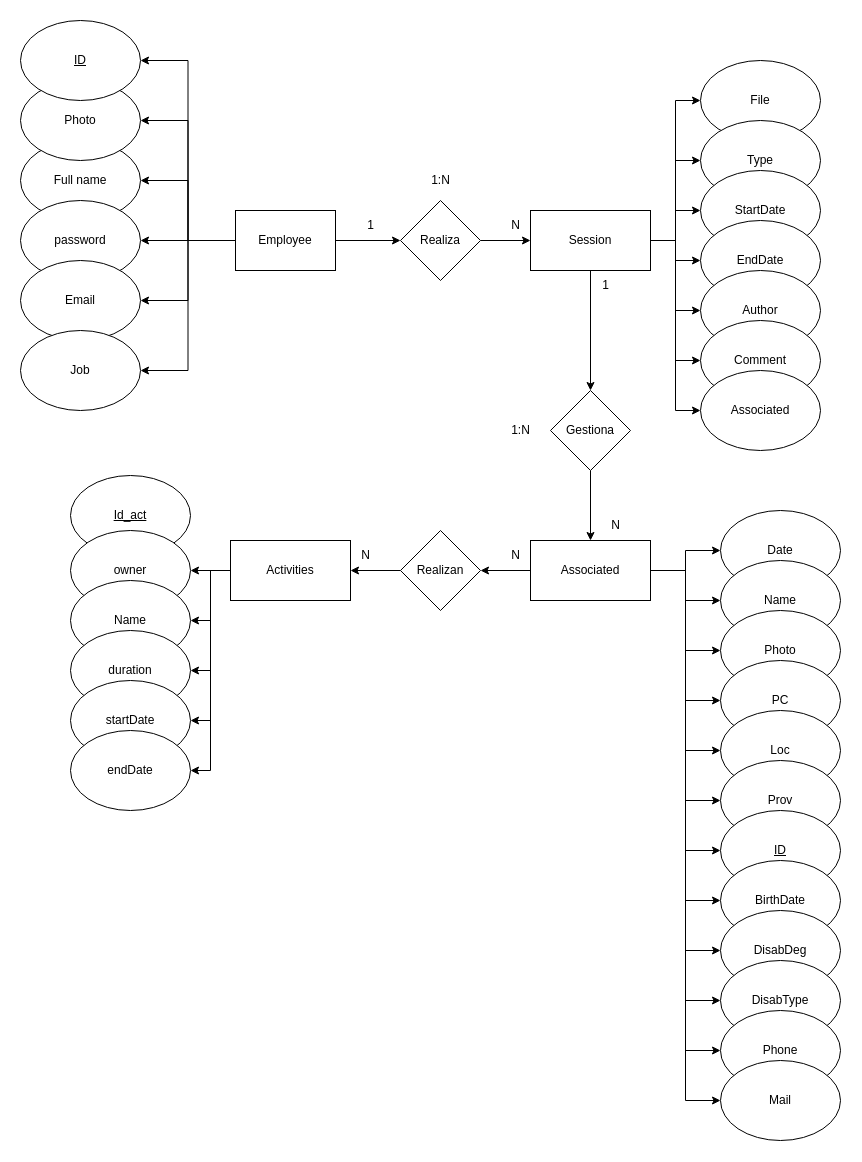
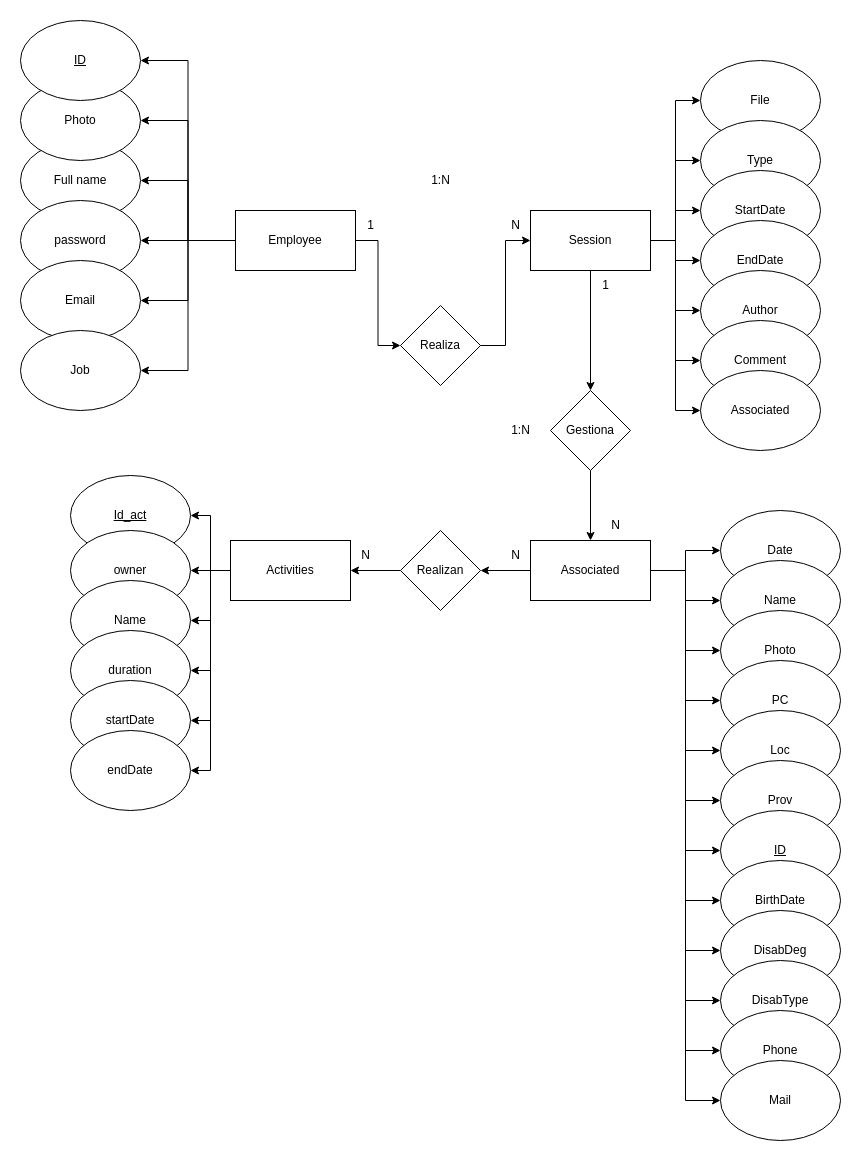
  <mxCell id="0" />
  <mxCell id="1" parent="0" />
  <mxCell id="2" style="edgeStyle=orthogonalEdgeStyle;rounded=0;orthogonalLoop=1;jettySize=auto;html=1;exitX=0;exitY=0.5;exitDx=0;exitDy=0;entryX=1;entryY=0.5;entryDx=0;entryDy=0;" edge="1" parent="1" source="9" target="10"><mxGeometry relative="1" as="geometry" /></mxCell>
  <mxCell id="3" style="edgeStyle=orthogonalEdgeStyle;rounded=0;orthogonalLoop=1;jettySize=auto;html=1;exitX=0;exitY=0.5;exitDx=0;exitDy=0;entryX=1;entryY=0.5;entryDx=0;entryDy=0;" edge="1" parent="1" source="9" target="13"><mxGeometry relative="1" as="geometry" /></mxCell>
  <mxCell id="4" style="edgeStyle=orthogonalEdgeStyle;rounded=0;orthogonalLoop=1;jettySize=auto;html=1;exitX=0;exitY=0.5;exitDx=0;exitDy=0;entryX=1;entryY=0.5;entryDx=0;entryDy=0;" edge="1" parent="1" source="9" target="11"><mxGeometry relative="1" as="geometry" /></mxCell>
  <mxCell id="5" style="edgeStyle=orthogonalEdgeStyle;rounded=0;orthogonalLoop=1;jettySize=auto;html=1;exitX=0;exitY=0.5;exitDx=0;exitDy=0;entryX=1;entryY=0.5;entryDx=0;entryDy=0;" edge="1" parent="1" source="9" target="14"><mxGeometry relative="1" as="geometry" /></mxCell>
  <mxCell id="6" style="edgeStyle=orthogonalEdgeStyle;rounded=0;orthogonalLoop=1;jettySize=auto;html=1;exitX=0;exitY=0.5;exitDx=0;exitDy=0;entryX=1;entryY=0.5;entryDx=0;entryDy=0;" edge="1" parent="1" source="9" target="12"><mxGeometry relative="1" as="geometry" /></mxCell>
  <mxCell id="7" style="edgeStyle=orthogonalEdgeStyle;rounded=0;orthogonalLoop=1;jettySize=auto;html=1;exitX=1;exitY=0.5;exitDx=0;exitDy=0;entryX=0;entryY=0.5;entryDx=0;entryDy=0;" edge="1" parent="1" source="9" target="25"><mxGeometry relative="1" as="geometry" /></mxCell>
  <mxCell id="8" style="edgeStyle=orthogonalEdgeStyle;rounded=0;orthogonalLoop=1;jettySize=auto;html=1;exitX=0;exitY=0.5;exitDx=0;exitDy=0;entryX=1;entryY=0.5;entryDx=0;entryDy=0;" edge="1" parent="1" source="9" target="36"><mxGeometry relative="1" as="geometry" /></mxCell>
- <mxCell id="9" value="Employee" style="rounded=0;whiteSpace=wrap;html=1;" vertex="1" parent="1"><mxGeometry x="235" y="210" width="100" height="60" as="geometry" /></mxCell>
+ <mxCell id="9" value="Employee" style="rounded=0;whiteSpace=wrap;html=1;" vertex="1" parent="1"><mxGeometry x="235" y="210" width="120" height="60" as="geometry" /></mxCell>
  <mxCell id="10" value="Full name" style="ellipse;whiteSpace=wrap;html=1;" vertex="1" parent="1"><mxGeometry x="20" y="140" width="120" height="80" as="geometry" /></mxCell>
  <mxCell id="11" value="password" style="ellipse;whiteSpace=wrap;html=1;" vertex="1" parent="1"><mxGeometry x="20" y="200" width="120" height="80" as="geometry" /></mxCell>
  <mxCell id="12" value="Email" style="ellipse;whiteSpace=wrap;html=1;" vertex="1" parent="1"><mxGeometry x="20" y="260" width="120" height="80" as="geometry" /></mxCell>
  <mxCell id="13" value="Job" style="ellipse;whiteSpace=wrap;html=1;" vertex="1" parent="1"><mxGeometry x="20" y="330" width="120" height="80" as="geometry" /></mxCell>
  <mxCell id="14" value="Photo" style="ellipse;whiteSpace=wrap;html=1;" vertex="1" parent="1"><mxGeometry x="20" y="80" width="120" height="80" as="geometry" /></mxCell>
  <mxCell id="15" style="edgeStyle=orthogonalEdgeStyle;rounded=0;orthogonalLoop=1;jettySize=auto;html=1;exitX=1;exitY=0.5;exitDx=0;exitDy=0;entryX=0;entryY=0.5;entryDx=0;entryDy=0;" edge="1" parent="1" source="23" target="29"><mxGeometry relative="1" as="geometry" /></mxCell>
  <mxCell id="16" style="edgeStyle=orthogonalEdgeStyle;rounded=0;orthogonalLoop=1;jettySize=auto;html=1;exitX=1;exitY=0.5;exitDx=0;exitDy=0;entryX=0;entryY=0.5;entryDx=0;entryDy=0;" edge="1" parent="1" source="23" target="30"><mxGeometry relative="1" as="geometry" /></mxCell>
  <mxCell id="17" style="edgeStyle=orthogonalEdgeStyle;rounded=0;orthogonalLoop=1;jettySize=auto;html=1;exitX=1;exitY=0.5;exitDx=0;exitDy=0;entryX=0;entryY=0.5;entryDx=0;entryDy=0;" edge="1" parent="1" source="23" target="31"><mxGeometry relative="1" as="geometry" /></mxCell>
  <mxCell id="18" style="edgeStyle=orthogonalEdgeStyle;rounded=0;orthogonalLoop=1;jettySize=auto;html=1;exitX=1;exitY=0.5;exitDx=0;exitDy=0;entryX=0;entryY=0.5;entryDx=0;entryDy=0;" edge="1" parent="1" source="23" target="32"><mxGeometry relative="1" as="geometry" /></mxCell>
  <mxCell id="19" style="edgeStyle=orthogonalEdgeStyle;rounded=0;orthogonalLoop=1;jettySize=auto;html=1;exitX=1;exitY=0.5;exitDx=0;exitDy=0;entryX=0;entryY=0.5;entryDx=0;entryDy=0;" edge="1" parent="1" source="23" target="33"><mxGeometry relative="1" as="geometry" /></mxCell>
  <mxCell id="20" style="edgeStyle=orthogonalEdgeStyle;rounded=0;orthogonalLoop=1;jettySize=auto;html=1;exitX=1;exitY=0.5;exitDx=0;exitDy=0;entryX=0;entryY=0.5;entryDx=0;entryDy=0;" edge="1" parent="1" source="23" target="34"><mxGeometry relative="1" as="geometry" /></mxCell>
  <mxCell id="21" style="edgeStyle=orthogonalEdgeStyle;rounded=0;orthogonalLoop=1;jettySize=auto;html=1;exitX=1;exitY=0.5;exitDx=0;exitDy=0;entryX=0;entryY=0.5;entryDx=0;entryDy=0;" edge="1" parent="1" source="23" target="35"><mxGeometry relative="1" as="geometry" /></mxCell>
  <mxCell id="22" style="edgeStyle=orthogonalEdgeStyle;rounded=0;orthogonalLoop=1;jettySize=auto;html=1;exitX=0.5;exitY=1;exitDx=0;exitDy=0;entryX=0.5;entryY=0;entryDx=0;entryDy=0;" edge="1" parent="1" source="23" target="38"><mxGeometry relative="1" as="geometry" /></mxCell>
  <mxCell id="23" value="Session" style="rounded=0;whiteSpace=wrap;html=1;" vertex="1" parent="1"><mxGeometry x="530" y="210" width="120" height="60" as="geometry" /></mxCell>
  <mxCell id="24" style="edgeStyle=orthogonalEdgeStyle;rounded=0;orthogonalLoop=1;jettySize=auto;html=1;exitX=1;exitY=0.5;exitDx=0;exitDy=0;entryX=0;entryY=0.5;entryDx=0;entryDy=0;" edge="1" parent="1" source="25" target="23"><mxGeometry relative="1" as="geometry" /></mxCell>
- <mxCell id="25" value="Realiza" style="rhombus;whiteSpace=wrap;html=1;" vertex="1" parent="1"><mxGeometry x="400" y="200" width="80" height="80" as="geometry" /></mxCell>
+ <mxCell id="25" value="Realiza" style="rhombus;whiteSpace=wrap;html=1;" vertex="1" parent="1"><mxGeometry x="400" y="305" width="80" height="80" as="geometry" /></mxCell>
  <mxCell id="26" value="1" style="text;html=1;align=center;verticalAlign=middle;resizable=0;points=[];autosize=1;strokeColor=none;fillColor=none;" vertex="1" parent="1"><mxGeometry x="355" y="210" width="30" height="30" as="geometry" /></mxCell>
  <mxCell id="27" value="N" style="text;html=1;align=center;verticalAlign=middle;resizable=0;points=[];autosize=1;strokeColor=none;fillColor=none;" vertex="1" parent="1"><mxGeometry x="500" y="210" width="30" height="30" as="geometry" /></mxCell>
  <mxCell id="28" value="1:N" style="text;html=1;align=center;verticalAlign=middle;resizable=0;points=[];autosize=1;strokeColor=none;fillColor=none;" vertex="1" parent="1"><mxGeometry x="420" y="165" width="40" height="30" as="geometry" /></mxCell>
  <mxCell id="29" value="File" style="ellipse;whiteSpace=wrap;html=1;" vertex="1" parent="1"><mxGeometry x="700" y="60" width="120" height="80" as="geometry" /></mxCell>
  <mxCell id="30" value="Type" style="ellipse;whiteSpace=wrap;html=1;" vertex="1" parent="1"><mxGeometry x="700" y="120" width="120" height="80" as="geometry" /></mxCell>
  <mxCell id="31" value="StartDate" style="ellipse;whiteSpace=wrap;html=1;" vertex="1" parent="1"><mxGeometry x="700" y="170" width="120" height="80" as="geometry" /></mxCell>
  <mxCell id="32" value="EndDate" style="ellipse;whiteSpace=wrap;html=1;" vertex="1" parent="1"><mxGeometry x="700" y="220" width="120" height="80" as="geometry" /></mxCell>
  <mxCell id="33" value="Author" style="ellipse;whiteSpace=wrap;html=1;" vertex="1" parent="1"><mxGeometry x="700" y="270" width="120" height="80" as="geometry" /></mxCell>
  <mxCell id="34" value="Comment" style="ellipse;whiteSpace=wrap;html=1;" vertex="1" parent="1"><mxGeometry x="700" y="320" width="120" height="80" as="geometry" /></mxCell>
  <mxCell id="35" value="Associated" style="ellipse;whiteSpace=wrap;html=1;" vertex="1" parent="1"><mxGeometry x="700" y="370" width="120" height="80" as="geometry" /></mxCell>
  <mxCell id="36" value="&lt;u&gt;ID&lt;/u&gt;" style="ellipse;whiteSpace=wrap;html=1;" vertex="1" parent="1"><mxGeometry x="20" y="20" width="120" height="80" as="geometry" /></mxCell>
  <mxCell id="37" style="edgeStyle=orthogonalEdgeStyle;rounded=0;orthogonalLoop=1;jettySize=auto;html=1;exitX=0.5;exitY=1;exitDx=0;exitDy=0;" edge="1" parent="1" source="38" target="52"><mxGeometry relative="1" as="geometry" /></mxCell>
  <mxCell id="38" value="Gestiona" style="rhombus;whiteSpace=wrap;html=1;" vertex="1" parent="1"><mxGeometry x="550" y="390" width="80" height="80" as="geometry" /></mxCell>
  <mxCell id="39" style="edgeStyle=orthogonalEdgeStyle;rounded=0;orthogonalLoop=1;jettySize=auto;html=1;exitX=1;exitY=0.5;exitDx=0;exitDy=0;entryX=0;entryY=0.5;entryDx=0;entryDy=0;" edge="1" parent="1" source="52" target="56"><mxGeometry relative="1" as="geometry" /></mxCell>
  <mxCell id="40" style="edgeStyle=orthogonalEdgeStyle;rounded=0;orthogonalLoop=1;jettySize=auto;html=1;exitX=1;exitY=0.5;exitDx=0;exitDy=0;entryX=0;entryY=0.5;entryDx=0;entryDy=0;" edge="1" parent="1" source="52" target="57"><mxGeometry relative="1" as="geometry" /></mxCell>
  <mxCell id="41" style="edgeStyle=orthogonalEdgeStyle;rounded=0;orthogonalLoop=1;jettySize=auto;html=1;exitX=1;exitY=0.5;exitDx=0;exitDy=0;entryX=0;entryY=0.5;entryDx=0;entryDy=0;" edge="1" parent="1" source="52" target="58"><mxGeometry relative="1" as="geometry" /></mxCell>
  <mxCell id="42" style="edgeStyle=orthogonalEdgeStyle;rounded=0;orthogonalLoop=1;jettySize=auto;html=1;exitX=1;exitY=0.5;exitDx=0;exitDy=0;entryX=0;entryY=0.5;entryDx=0;entryDy=0;" edge="1" parent="1" source="52" target="59"><mxGeometry relative="1" as="geometry" /></mxCell>
  <mxCell id="43" style="edgeStyle=orthogonalEdgeStyle;rounded=0;orthogonalLoop=1;jettySize=auto;html=1;exitX=1;exitY=0.5;exitDx=0;exitDy=0;entryX=0;entryY=0.5;entryDx=0;entryDy=0;" edge="1" parent="1" source="52" target="60"><mxGeometry relative="1" as="geometry" /></mxCell>
  <mxCell id="44" style="edgeStyle=orthogonalEdgeStyle;rounded=0;orthogonalLoop=1;jettySize=auto;html=1;exitX=1;exitY=0.5;exitDx=0;exitDy=0;entryX=0;entryY=0.5;entryDx=0;entryDy=0;" edge="1" parent="1" source="52" target="61"><mxGeometry relative="1" as="geometry" /></mxCell>
  <mxCell id="45" style="edgeStyle=orthogonalEdgeStyle;rounded=0;orthogonalLoop=1;jettySize=auto;html=1;exitX=1;exitY=0.5;exitDx=0;exitDy=0;entryX=0;entryY=0.5;entryDx=0;entryDy=0;" edge="1" parent="1" source="52" target="62"><mxGeometry relative="1" as="geometry" /></mxCell>
  <mxCell id="46" style="edgeStyle=orthogonalEdgeStyle;rounded=0;orthogonalLoop=1;jettySize=auto;html=1;exitX=1;exitY=0.5;exitDx=0;exitDy=0;entryX=0;entryY=0.5;entryDx=0;entryDy=0;" edge="1" parent="1" source="52" target="63"><mxGeometry relative="1" as="geometry" /></mxCell>
  <mxCell id="47" style="edgeStyle=orthogonalEdgeStyle;rounded=0;orthogonalLoop=1;jettySize=auto;html=1;exitX=1;exitY=0.5;exitDx=0;exitDy=0;entryX=0;entryY=0.5;entryDx=0;entryDy=0;" edge="1" parent="1" source="52" target="64"><mxGeometry relative="1" as="geometry" /></mxCell>
  <mxCell id="48" style="edgeStyle=orthogonalEdgeStyle;rounded=0;orthogonalLoop=1;jettySize=auto;html=1;exitX=1;exitY=0.5;exitDx=0;exitDy=0;entryX=0;entryY=0.5;entryDx=0;entryDy=0;" edge="1" parent="1" source="52" target="65"><mxGeometry relative="1" as="geometry" /></mxCell>
  <mxCell id="49" style="edgeStyle=orthogonalEdgeStyle;rounded=0;orthogonalLoop=1;jettySize=auto;html=1;exitX=1;exitY=0.5;exitDx=0;exitDy=0;entryX=0;entryY=0.5;entryDx=0;entryDy=0;" edge="1" parent="1" source="52" target="66"><mxGeometry relative="1" as="geometry" /></mxCell>
  <mxCell id="50" style="edgeStyle=orthogonalEdgeStyle;rounded=0;orthogonalLoop=1;jettySize=auto;html=1;exitX=1;exitY=0.5;exitDx=0;exitDy=0;entryX=0;entryY=0.5;entryDx=0;entryDy=0;" edge="1" parent="1" source="52" target="67"><mxGeometry relative="1" as="geometry" /></mxCell>
  <mxCell id="51" style="edgeStyle=orthogonalEdgeStyle;rounded=0;orthogonalLoop=1;jettySize=auto;html=1;exitX=0;exitY=0.5;exitDx=0;exitDy=0;entryX=1;entryY=0.5;entryDx=0;entryDy=0;" edge="1" parent="1" source="52" target="69"><mxGeometry relative="1" as="geometry" /></mxCell>
  <mxCell id="52" value="Associated" style="rounded=0;whiteSpace=wrap;html=1;" vertex="1" parent="1"><mxGeometry x="530" y="540" width="120" height="60" as="geometry" /></mxCell>
  <mxCell id="53" value="1:N" style="text;html=1;align=center;verticalAlign=middle;resizable=0;points=[];autosize=1;strokeColor=none;fillColor=none;" vertex="1" parent="1"><mxGeometry x="500" y="415" width="40" height="30" as="geometry" /></mxCell>
  <mxCell id="54" value="1" style="text;html=1;align=center;verticalAlign=middle;resizable=0;points=[];autosize=1;strokeColor=none;fillColor=none;" vertex="1" parent="1"><mxGeometry x="590" y="270" width="30" height="30" as="geometry" /></mxCell>
  <mxCell id="55" value="N" style="text;html=1;align=center;verticalAlign=middle;resizable=0;points=[];autosize=1;strokeColor=none;fillColor=none;" vertex="1" parent="1"><mxGeometry x="600" y="510" width="30" height="30" as="geometry" /></mxCell>
  <mxCell id="56" value="Date" style="ellipse;whiteSpace=wrap;html=1;" vertex="1" parent="1"><mxGeometry x="720" y="510" width="120" height="80" as="geometry" /></mxCell>
  <mxCell id="57" value="Name" style="ellipse;whiteSpace=wrap;html=1;" vertex="1" parent="1"><mxGeometry x="720" y="560" width="120" height="80" as="geometry" /></mxCell>
  <mxCell id="58" value="Photo" style="ellipse;whiteSpace=wrap;html=1;" vertex="1" parent="1"><mxGeometry x="720" y="610" width="120" height="80" as="geometry" /></mxCell>
  <mxCell id="59" value="PC" style="ellipse;whiteSpace=wrap;html=1;" vertex="1" parent="1"><mxGeometry x="720" y="660" width="120" height="80" as="geometry" /></mxCell>
  <mxCell id="60" value="Loc" style="ellipse;whiteSpace=wrap;html=1;" vertex="1" parent="1"><mxGeometry x="720" y="710" width="120" height="80" as="geometry" /></mxCell>
  <mxCell id="61" value="Prov" style="ellipse;whiteSpace=wrap;html=1;" vertex="1" parent="1"><mxGeometry x="720" y="760" width="120" height="80" as="geometry" /></mxCell>
  <mxCell id="62" value="&lt;u&gt;ID&lt;/u&gt;" style="ellipse;whiteSpace=wrap;html=1;" vertex="1" parent="1"><mxGeometry x="720" y="810" width="120" height="80" as="geometry" /></mxCell>
  <mxCell id="63" value="BirthDate" style="ellipse;whiteSpace=wrap;html=1;" vertex="1" parent="1"><mxGeometry x="720" y="860" width="120" height="80" as="geometry" /></mxCell>
  <mxCell id="64" value="DisabDeg" style="ellipse;whiteSpace=wrap;html=1;" vertex="1" parent="1"><mxGeometry x="720" y="910" width="120" height="80" as="geometry" /></mxCell>
  <mxCell id="65" value="DisabType" style="ellipse;whiteSpace=wrap;html=1;" vertex="1" parent="1"><mxGeometry x="720" y="960" width="120" height="80" as="geometry" /></mxCell>
  <mxCell id="66" value="Phone" style="ellipse;whiteSpace=wrap;html=1;" vertex="1" parent="1"><mxGeometry x="720" y="1010" width="120" height="80" as="geometry" /></mxCell>
  <mxCell id="67" value="Mail" style="ellipse;whiteSpace=wrap;html=1;" vertex="1" parent="1"><mxGeometry x="720" y="1060" width="120" height="80" as="geometry" /></mxCell>
  <mxCell id="68" style="edgeStyle=orthogonalEdgeStyle;rounded=0;orthogonalLoop=1;jettySize=auto;html=1;exitX=0;exitY=0.5;exitDx=0;exitDy=0;entryX=1;entryY=0.5;entryDx=0;entryDy=0;" edge="1" parent="1" source="69" target="76"><mxGeometry relative="1" as="geometry" /></mxCell>
  <mxCell id="69" value="Realizan" style="rhombus;whiteSpace=wrap;html=1;" vertex="1" parent="1"><mxGeometry x="400" y="530" width="80" height="80" as="geometry" /></mxCell>
+ <mxCell id="70" style="edgeStyle=orthogonalEdgeStyle;rounded=0;orthogonalLoop=1;jettySize=auto;html=1;exitX=0;exitY=0.5;exitDx=0;exitDy=0;entryX=1;entryY=0.5;entryDx=0;entryDy=0;" edge="1" parent="1" source="76" target="79"><mxGeometry relative="1" as="geometry" /></mxCell>
  <mxCell id="71" style="edgeStyle=orthogonalEdgeStyle;rounded=0;orthogonalLoop=1;jettySize=auto;html=1;exitX=0;exitY=0.5;exitDx=0;exitDy=0;entryX=1;entryY=0.5;entryDx=0;entryDy=0;" edge="1" parent="1" source="76" target="80"><mxGeometry relative="1" as="geometry" /></mxCell>
  <mxCell id="72" style="edgeStyle=orthogonalEdgeStyle;rounded=0;orthogonalLoop=1;jettySize=auto;html=1;exitX=0;exitY=0.5;exitDx=0;exitDy=0;entryX=1;entryY=0.5;entryDx=0;entryDy=0;" edge="1" parent="1" source="76" target="81"><mxGeometry relative="1" as="geometry" /></mxCell>
  <mxCell id="73" style="edgeStyle=orthogonalEdgeStyle;rounded=0;orthogonalLoop=1;jettySize=auto;html=1;exitX=0;exitY=0.5;exitDx=0;exitDy=0;entryX=1;entryY=0.5;entryDx=0;entryDy=0;" edge="1" parent="1" source="76" target="82"><mxGeometry relative="1" as="geometry" /></mxCell>
  <mxCell id="74" style="edgeStyle=orthogonalEdgeStyle;rounded=0;orthogonalLoop=1;jettySize=auto;html=1;exitX=0;exitY=0.5;exitDx=0;exitDy=0;entryX=1;entryY=0.5;entryDx=0;entryDy=0;" edge="1" parent="1" source="76" target="83"><mxGeometry relative="1" as="geometry" /></mxCell>
  <mxCell id="75" style="edgeStyle=orthogonalEdgeStyle;rounded=0;orthogonalLoop=1;jettySize=auto;html=1;exitX=0;exitY=0.5;exitDx=0;exitDy=0;entryX=1;entryY=0.5;entryDx=0;entryDy=0;" edge="1" parent="1" source="76" target="84"><mxGeometry relative="1" as="geometry" /></mxCell>
  <mxCell id="76" value="Activities" style="rounded=0;whiteSpace=wrap;html=1;" vertex="1" parent="1"><mxGeometry x="230" y="540" width="120" height="60" as="geometry" /></mxCell>
  <mxCell id="77" value="N" style="text;html=1;align=center;verticalAlign=middle;resizable=0;points=[];autosize=1;strokeColor=none;fillColor=none;" vertex="1" parent="1"><mxGeometry x="500" y="540" width="30" height="30" as="geometry" /></mxCell>
  <mxCell id="78" value="N" style="text;html=1;align=center;verticalAlign=middle;resizable=0;points=[];autosize=1;strokeColor=none;fillColor=none;" vertex="1" parent="1"><mxGeometry x="350" y="540" width="30" height="30" as="geometry" /></mxCell>
  <mxCell id="79" value="&lt;u&gt;Id_act&lt;/u&gt;" style="ellipse;whiteSpace=wrap;html=1;" vertex="1" parent="1"><mxGeometry x="70" y="475" width="120" height="80" as="geometry" /></mxCell>
  <mxCell id="80" value="owner" style="ellipse;whiteSpace=wrap;html=1;" vertex="1" parent="1"><mxGeometry x="70" y="530" width="120" height="80" as="geometry" /></mxCell>
  <mxCell id="81" value="Name" style="ellipse;whiteSpace=wrap;html=1;" vertex="1" parent="1"><mxGeometry x="70" y="580" width="120" height="80" as="geometry" /></mxCell>
  <mxCell id="82" value="duration" style="ellipse;whiteSpace=wrap;html=1;" vertex="1" parent="1"><mxGeometry x="70" y="630" width="120" height="80" as="geometry" /></mxCell>
  <mxCell id="83" value="startDate" style="ellipse;whiteSpace=wrap;html=1;" vertex="1" parent="1"><mxGeometry x="70" y="680" width="120" height="80" as="geometry" /></mxCell>
  <mxCell id="84" value="endDate" style="ellipse;whiteSpace=wrap;html=1;" vertex="1" parent="1"><mxGeometry x="70" y="730" width="120" height="80" as="geometry" /></mxCell>
